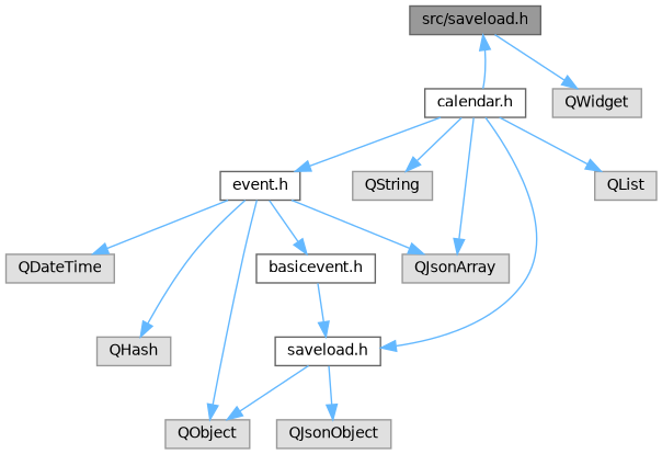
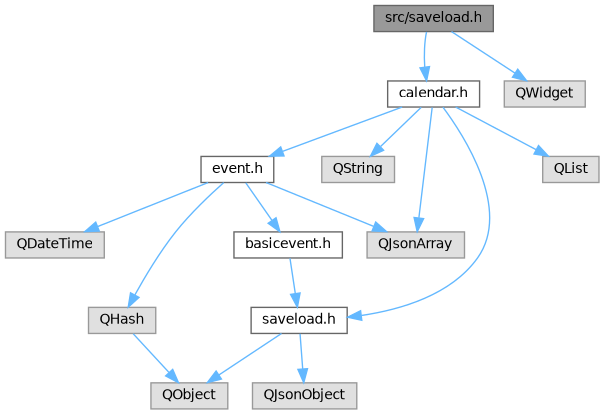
  digraph {
    node [color=grey60 fillcolor="#E0E0E0" fontname=Helvetica fontsize=10 shape=box style=filled]
    edge [color=steelblue1 fontname=Helvetica fontsize=10 labelfontname=Helvetica labelfontsize=10 style=solid]
    n1 [color=gray40 fillcolor=grey60 fontcolor=black height=0.2 label="src/saveload.h" width=0.4]
    n2 [color=grey40 fillcolor=white height=0.2 label="calendar.h" width=0.4]
    n3 [height=0.2 label=QWidget width=0.4]
    n4 [color=grey40 fillcolor=white height=0.2 label="event.h" width=0.4]
    n5 [height=0.2 label=QString width=0.4]
    n6 [color=grey40 fillcolor=white height=0.2 label="saveload.h" width=0.4]
    n7 [height=0.2 label=QJsonArray width=0.4]
    n8 [height=0.2 label=QList width=0.4]
    n9 [height=0.2 label=QDateTime width=0.4]
    n10 [height=0.2 label=QHash width=0.4]
    n11 [height=0.2 label=QObject width=0.4]
    n12 [color=grey40 fillcolor=white height=0.2 label="basicevent.h" width=0.4]
    n13 [height=0.2 label=QJsonObject width=0.4]
-   n2 -> n1
+   n1 -> n2
    n1 -> n3
    n2 -> n4
    n2 -> n5
    n2 -> n6
    n2 -> n7
    n2 -> n8
    n4 -> n7
    n4 -> n9
    n4 -> n10
-   n4 -> n11
+   n10 -> n11
    n4 -> n12
    n6 -> n11
    n6 -> n13
    n12 -> n6
  }
